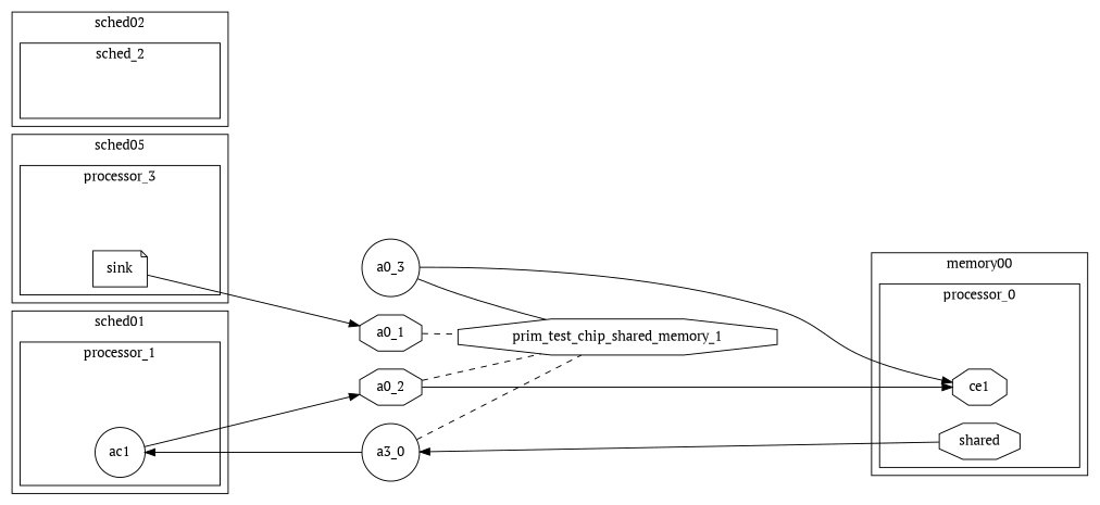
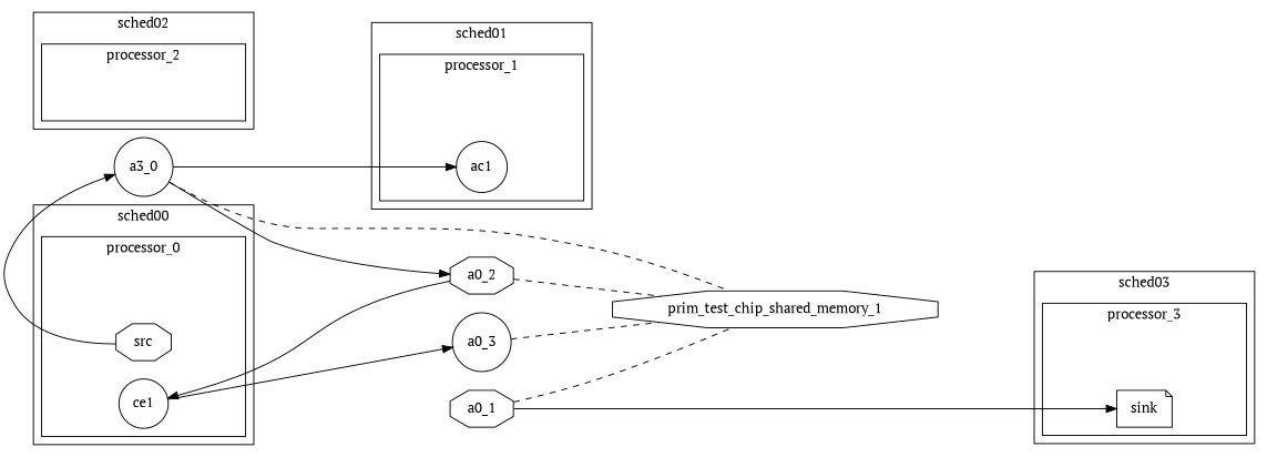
  digraph {
    fontname="PT Serif"
    rankdir=LR
    node [fontname="PT Serif" shape=octagon]
    edge [fontname="PT Serif" minlen=4]
    dummy_processor_0 [style=invis shape=""]
-   n2 [label=shared]
-   n3 [label=ce1]
+   n2 [label=src]
+   n3 [label=ce1 shape=circle]
    dummy_processor_1 [style=invis shape=""]
    n5 [label=ac1 shape=circle]
    dummy_processor_2 [style=invis shape=""]
    dummy_processor_3 [style=invis shape=""]
    n8 [label=sink shape=note]
    n9 [label=a3_0 shape=circle]
    n10 [label=a0_3 shape=circle]
    n11 [label=a0_2]
    n12 [label=prim_test_chip_shared_memory_1]
    n13 [label=a0_1]
    subgraph cluster_1 {
-     label=memory00
+     label=sched00
      subgraph cluster_2 {
        label=processor_0
        dummy_processor_0
        n2
        n3
      }
    }
    subgraph cluster_3 {
      label=sched01
      subgraph cluster_4 {
        label=processor_1
        dummy_processor_1
        n5
      }
    }
    subgraph cluster_5 {
      label=sched02
      subgraph cluster_6 {
-       label=sched_2
+       label=processor_2
        dummy_processor_2
      }
    }
    subgraph cluster_7 {
-     label=sched05
+     label=sched03
      subgraph cluster_8 {
        label=processor_3
        dummy_processor_3
        n8
      }
    }
    n2 -> n9
-   n10 -> n3
-   n5 -> n11
+   n3 -> n10
+   n9 -> n11
    n9 -> n5
    n9 -> n12 [arrowhead=none style=dashed minlen=""]
-   n10 -> n12 [arrowhead=none style=solid minlen=""]
+   n10 -> n12 [arrowhead=none style=dashed minlen=""]
    n11 -> n3
    n11 -> n12 [arrowhead=none style=dashed minlen=""]
-   n8 -> n13
+   n13 -> n8
    n13 -> n12 [arrowhead=none style=dashed minlen=""]
  }
